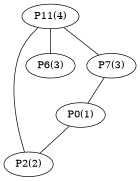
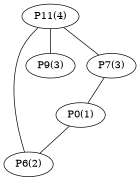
  graph {
    "P0(1)"
-   "P6(2)" [label="P2(2)"]
+   "P6(2)"
    "P11(4)"
-   "P9(3)" [label="P6(3)"]
+   "P9(3)"
    "P7(3)"
    "P0(1)" -- "P6(2)"
    "P11(4)" -- "P6(2)"
    "P11(4)" -- "P9(3)"
    "P11(4)" -- "P7(3)"
    "P7(3)" -- "P0(1)"
  }
